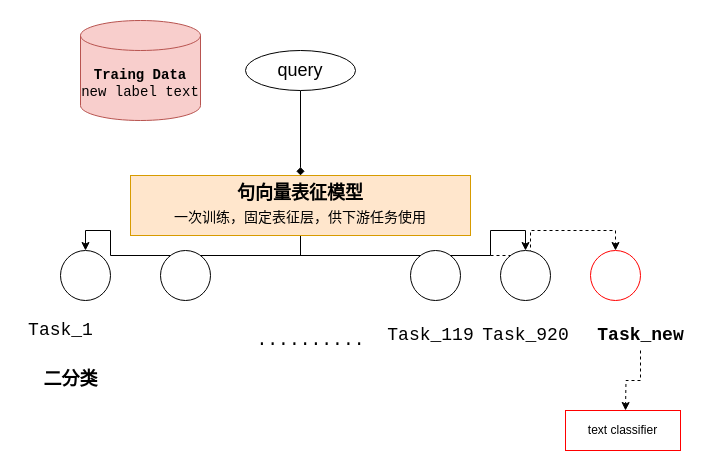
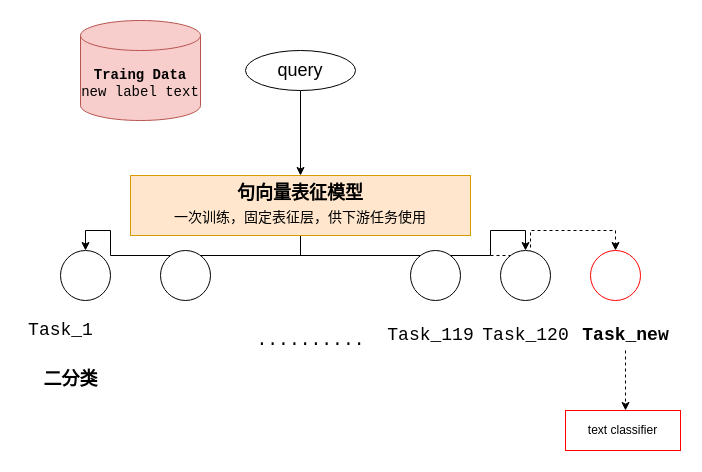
  <mxCell id="0" />
  <mxCell id="1" parent="0" />
- <mxCell id="2" style="edgeStyle=orthogonalEdgeStyle;rounded=0;orthogonalLoop=1;jettySize=auto;html=1;exitX=0.5;exitY=1;exitDx=0;exitDy=0;entryX=0.5;entryY=0;entryDx=0;entryDy=0;fontFamily=Courier New;fontSize=18;endArrow=diamond;" edge="1" parent="1" source="3" target="9"><mxGeometry relative="1" as="geometry" /></mxCell>
+ <mxCell id="2" style="edgeStyle=orthogonalEdgeStyle;rounded=0;orthogonalLoop=1;jettySize=auto;html=1;exitX=0.5;exitY=1;exitDx=0;exitDy=0;entryX=0.5;entryY=0;entryDx=0;entryDy=0;fontFamily=Courier New;fontSize=18;" edge="1" parent="1" source="3" target="9"><mxGeometry relative="1" as="geometry" /></mxCell>
  <mxCell id="3" value="&lt;font style=&quot;font-size: 18px&quot;&gt;query&lt;/font&gt;" style="ellipse;whiteSpace=wrap;html=1;" vertex="1" parent="1"><mxGeometry x="245" y="50" width="110" height="40" as="geometry" /></mxCell>
  <mxCell id="4" style="edgeStyle=orthogonalEdgeStyle;rounded=0;orthogonalLoop=1;jettySize=auto;html=1;entryX=0.5;entryY=0;entryDx=0;entryDy=0;fontFamily=Courier New;fontSize=14;exitX=0.5;exitY=1;exitDx=0;exitDy=0;" edge="1" parent="1" source="9" target="10"><mxGeometry relative="1" as="geometry" /></mxCell>
  <mxCell id="5" style="edgeStyle=orthogonalEdgeStyle;rounded=0;orthogonalLoop=1;jettySize=auto;html=1;entryX=0.5;entryY=0;entryDx=0;entryDy=0;fontFamily=Courier New;fontSize=14;" edge="1" parent="1" source="9" target="11"><mxGeometry relative="1" as="geometry" /></mxCell>
  <mxCell id="6" style="edgeStyle=orthogonalEdgeStyle;rounded=0;orthogonalLoop=1;jettySize=auto;html=1;entryX=0.5;entryY=0;entryDx=0;entryDy=0;fontFamily=Courier New;fontSize=14;" edge="1" parent="1" source="9" target="12"><mxGeometry relative="1" as="geometry" /></mxCell>
  <mxCell id="7" style="edgeStyle=orthogonalEdgeStyle;rounded=0;orthogonalLoop=1;jettySize=auto;html=1;entryX=0.5;entryY=0;entryDx=0;entryDy=0;fontFamily=Courier New;fontSize=14;exitX=0.5;exitY=1;exitDx=0;exitDy=0;" edge="1" parent="1" source="9" target="13"><mxGeometry relative="1" as="geometry" /></mxCell>
  <mxCell id="8" style="edgeStyle=orthogonalEdgeStyle;rounded=0;orthogonalLoop=1;jettySize=auto;html=1;entryX=0.5;entryY=0;entryDx=0;entryDy=0;exitX=0.5;exitY=1;exitDx=0;exitDy=0;dashed=1;" edge="1" parent="1" source="9" target="19"><mxGeometry relative="1" as="geometry" /></mxCell>
  <mxCell id="9" value="&lt;font face=&quot;Courier New&quot;&gt;&lt;font style=&quot;font-size: 18px&quot;&gt;&lt;b&gt;句向量表征模型&lt;/b&gt;&lt;/font&gt;&lt;br&gt;&lt;font style=&quot;font-size: 14px&quot;&gt;一次训练，固定表征层，供下游任务使用&lt;/font&gt;&lt;/font&gt;" style="rounded=0;whiteSpace=wrap;html=1;fontSize=18;fillColor=#ffe6cc;strokeColor=#d79b00;" vertex="1" parent="1"><mxGeometry x="130" y="175" width="340" height="60" as="geometry" /></mxCell>
  <mxCell id="10" value="" style="ellipse;whiteSpace=wrap;html=1;aspect=fixed;fontFamily=Courier New;fontSize=18;" vertex="1" parent="1"><mxGeometry x="60" y="250" width="50" height="50" as="geometry" /></mxCell>
  <mxCell id="11" value="" style="ellipse;whiteSpace=wrap;html=1;aspect=fixed;fontFamily=Courier New;fontSize=18;" vertex="1" parent="1"><mxGeometry x="160" y="250" width="50" height="50" as="geometry" /></mxCell>
  <mxCell id="12" value="" style="ellipse;whiteSpace=wrap;html=1;aspect=fixed;fontFamily=Courier New;fontSize=18;" vertex="1" parent="1"><mxGeometry x="410" y="250" width="50" height="50" as="geometry" /></mxCell>
  <mxCell id="13" value="" style="ellipse;whiteSpace=wrap;html=1;aspect=fixed;fontFamily=Courier New;fontSize=18;" vertex="1" parent="1"><mxGeometry x="500" y="250" width="50" height="50" as="geometry" /></mxCell>
  <mxCell id="14" value="Task_119" style="text;html=1;align=center;verticalAlign=middle;resizable=0;points=[];autosize=1;strokeColor=none;fillColor=none;fontSize=18;fontFamily=Courier New;" vertex="1" parent="1"><mxGeometry x="380" y="320" width="100" height="30" as="geometry" /></mxCell>
- <mxCell id="15" value="Task_920" style="text;html=1;align=center;verticalAlign=middle;resizable=0;points=[];autosize=1;strokeColor=none;fillColor=none;fontSize=18;fontFamily=Courier New;" vertex="1" parent="1"><mxGeometry x="475" y="320" width="100" height="30" as="geometry" /></mxCell>
+ <mxCell id="15" value="Task_120" style="text;html=1;align=center;verticalAlign=middle;resizable=0;points=[];autosize=1;strokeColor=none;fillColor=none;fontSize=18;fontFamily=Courier New;" vertex="1" parent="1"><mxGeometry x="475" y="320" width="100" height="30" as="geometry" /></mxCell>
  <mxCell id="16" value=".........." style="text;html=1;align=center;verticalAlign=middle;resizable=0;points=[];autosize=1;strokeColor=none;fillColor=none;fontSize=18;fontFamily=Courier New;" vertex="1" parent="1"><mxGeometry x="250" y="325" width="120" height="30" as="geometry" /></mxCell>
  <mxCell id="17" value="&lt;b&gt;二分类&lt;/b&gt;" style="text;html=1;align=center;verticalAlign=middle;resizable=0;points=[];autosize=1;strokeColor=none;fillColor=none;fontSize=18;fontFamily=Courier New;" vertex="1" parent="1"><mxGeometry x="35" y="365" width="70" height="30" as="geometry" /></mxCell>
  <mxCell id="18" value="Task_1" style="text;html=1;align=center;verticalAlign=middle;resizable=0;points=[];autosize=1;strokeColor=none;fillColor=none;fontSize=18;fontFamily=Courier New;" vertex="1" parent="1"><mxGeometry x="20" y="315" width="80" height="30" as="geometry" /></mxCell>
  <mxCell id="19" value="" style="ellipse;whiteSpace=wrap;html=1;aspect=fixed;fontFamily=Courier New;fontSize=18;strokeColor=#FF0000;" vertex="1" parent="1"><mxGeometry x="590" y="250" width="50" height="50" as="geometry" /></mxCell>
  <mxCell id="20" style="edgeStyle=orthogonalEdgeStyle;rounded=0;orthogonalLoop=1;jettySize=auto;html=1;dashed=1;" edge="1" parent="1" source="21"><mxGeometry relative="1" as="geometry"><mxPoint x="625" y="410" as="targetPoint" /></mxGeometry></mxCell>
- <mxCell id="21" value="&lt;b&gt;Task_new&lt;/b&gt;" style="text;html=1;align=center;verticalAlign=middle;resizable=0;points=[];autosize=1;strokeColor=none;fillColor=none;fontSize=18;fontFamily=Courier New;" vertex="1" parent="1"><mxGeometry x="590" y="320" width="100" height="30" as="geometry" /></mxCell>
+ <mxCell id="21" value="&lt;b&gt;Task_new&lt;/b&gt;" style="text;html=1;align=center;verticalAlign=middle;resizable=0;points=[];autosize=1;strokeColor=none;fillColor=none;fontSize=18;fontFamily=Courier New;" vertex="1" parent="1"><mxGeometry x="575" y="320" width="100" height="30" as="geometry" /></mxCell>
  <mxCell id="22" value="&lt;b&gt;Traing Data&lt;/b&gt;&lt;br&gt;new label text" style="shape=cylinder3;whiteSpace=wrap;html=1;boundedLbl=1;backgroundOutline=1;size=15;fontFamily=Courier New;fontSize=14;align=center;fillColor=#f8cecc;strokeColor=#b85450;" vertex="1" parent="1"><mxGeometry x="80" y="20" width="120" height="100" as="geometry" /></mxCell>
  <mxCell id="23" value="text classifier" style="rounded=0;whiteSpace=wrap;html=1;strokeColor=#FF0000;" vertex="1" parent="1"><mxGeometry x="565" y="410" width="115" height="40" as="geometry" /></mxCell>
